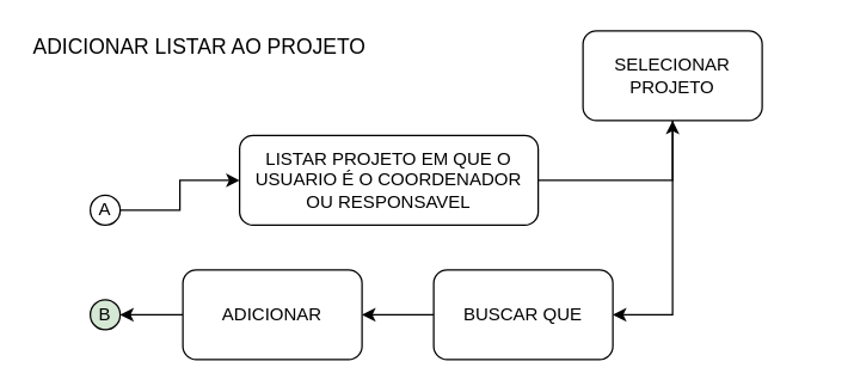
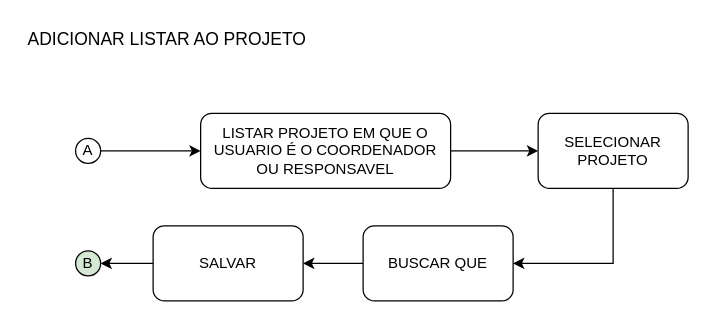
  <mxCell id="0" />
  <mxCell id="1" parent="0" />
  <mxCell id="2" value="ADICIONAR LISTAR AO PROJETO" style="text;html=1;resizable=0;points=[];autosize=1;align=left;verticalAlign=top;spacingTop=-4;fontSize=14;" vertex="1" parent="1"><mxGeometry x="20" y="20" width="230" height="10" as="geometry" /></mxCell>
  <mxCell id="3" style="edgeStyle=orthogonalEdgeStyle;rounded=0;orthogonalLoop=1;jettySize=auto;html=1;exitX=1;exitY=0.5;exitDx=0;exitDy=0;entryX=0;entryY=0.5;entryDx=0;entryDy=0;" edge="1" parent="1" source="4" target="6"><mxGeometry relative="1" as="geometry" /></mxCell>
- <mxCell id="4" value="A" style="ellipse;whiteSpace=wrap;html=1;" vertex="1" parent="1"><mxGeometry x="60" y="130" width="20" height="20" as="geometry" /></mxCell>
+ <mxCell id="4" value="A" style="ellipse;whiteSpace=wrap;html=1;" vertex="1" parent="1"><mxGeometry x="60" y="110" width="20" height="20" as="geometry" /></mxCell>
  <mxCell id="5" style="edgeStyle=orthogonalEdgeStyle;rounded=0;orthogonalLoop=1;jettySize=auto;html=1;exitX=1;exitY=0.5;exitDx=0;exitDy=0;" edge="1" parent="1" source="6" target="8"><mxGeometry relative="1" as="geometry" /></mxCell>
  <mxCell id="6" value="LISTAR PROJETO EM QUE O USUARIO É O COORDENADOR OU RESPONSAVEL" style="rounded=1;whiteSpace=wrap;html=1;" vertex="1" parent="1"><mxGeometry x="160" y="90" width="200" height="60" as="geometry" /></mxCell>
  <mxCell id="7" style="edgeStyle=orthogonalEdgeStyle;rounded=0;orthogonalLoop=1;jettySize=auto;html=1;exitX=0.5;exitY=1;exitDx=0;exitDy=0;entryX=1;entryY=0.5;entryDx=0;entryDy=0;" edge="1" parent="1" source="8" target="10"><mxGeometry relative="1" as="geometry" /></mxCell>
- <mxCell id="8" value="SELECIONAR PROJETO" style="rounded=1;whiteSpace=wrap;html=1;" vertex="1" parent="1"><mxGeometry x="390" y="20" width="120" height="60" as="geometry" /></mxCell>
+ <mxCell id="8" value="SELECIONAR PROJETO" style="rounded=1;whiteSpace=wrap;html=1;" vertex="1" parent="1"><mxGeometry x="430" y="90" width="120" height="60" as="geometry" /></mxCell>
  <mxCell id="9" style="edgeStyle=orthogonalEdgeStyle;rounded=0;orthogonalLoop=1;jettySize=auto;html=1;exitX=0;exitY=0.5;exitDx=0;exitDy=0;entryX=1;entryY=0.5;entryDx=0;entryDy=0;" edge="1" parent="1" source="10" target="12"><mxGeometry relative="1" as="geometry" /></mxCell>
  <mxCell id="10" value="BUSCAR QUE" style="rounded=1;whiteSpace=wrap;html=1;" vertex="1" parent="1"><mxGeometry x="290" y="180" width="120" height="60" as="geometry" /></mxCell>
  <mxCell id="11" style="edgeStyle=orthogonalEdgeStyle;rounded=0;orthogonalLoop=1;jettySize=auto;html=1;exitX=0;exitY=0.5;exitDx=0;exitDy=0;entryX=1;entryY=0.5;entryDx=0;entryDy=0;" edge="1" parent="1" source="12" target="13"><mxGeometry relative="1" as="geometry" /></mxCell>
- <mxCell id="12" value="ADICIONAR" style="rounded=1;whiteSpace=wrap;html=1;" vertex="1" parent="1"><mxGeometry x="122" y="180" width="120" height="60" as="geometry" /></mxCell>
+ <mxCell id="12" value="SALVAR" style="rounded=1;whiteSpace=wrap;html=1;" vertex="1" parent="1"><mxGeometry x="122" y="180" width="120" height="60" as="geometry" /></mxCell>
  <mxCell id="13" value="B" style="ellipse;whiteSpace=wrap;html=1;fillColor=#d5e8d4;" vertex="1" parent="1"><mxGeometry x="60" y="200" width="20" height="20" as="geometry" /></mxCell>
